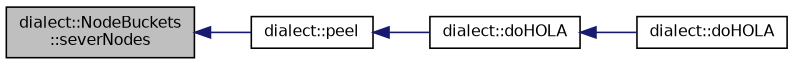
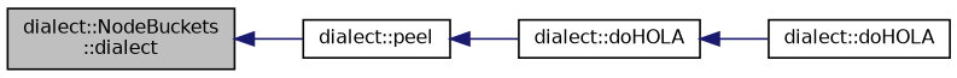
  digraph {
    rankdir=LR
    node [color=black fillcolor=white fontname=Helvetica fontsize=10 shape=record style=filled]
    edge [color=midnightblue dir=back fontname=Helvetica fontsize=10 labelfontname=Helvetica labelfontsize=10 style=solid]
-   n1 [fillcolor=grey75 fontcolor=black height=0.2 label="dialect::NodeBuckets\l::severNodes" width=0.4]
+   n1 [fillcolor=grey75 fontcolor=black height=0.2 label="dialect::NodeBuckets\l::dialect" width=0.4]
    n2 [height=0.2 label="dialect::peel" width=0.4]
    n3 [height=0.2 label="dialect::doHOLA" width=0.4]
    n4 [height=0.2 label="dialect::doHOLA" width=0.4]
    n1 -> n2
    n2 -> n3
    n3 -> n4
  }
